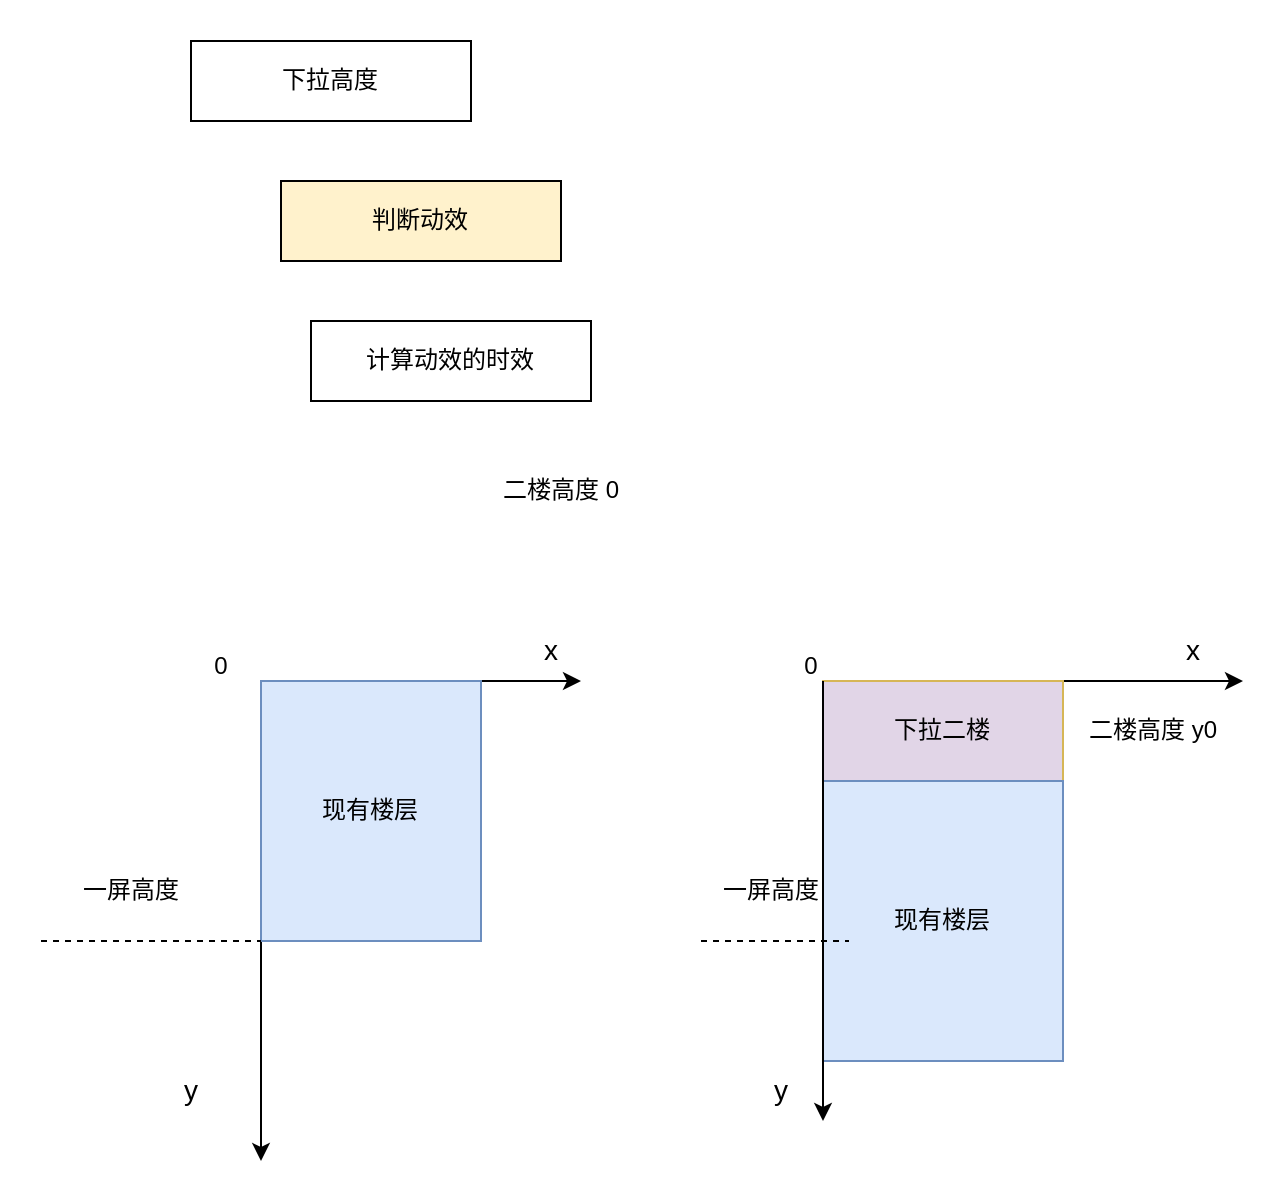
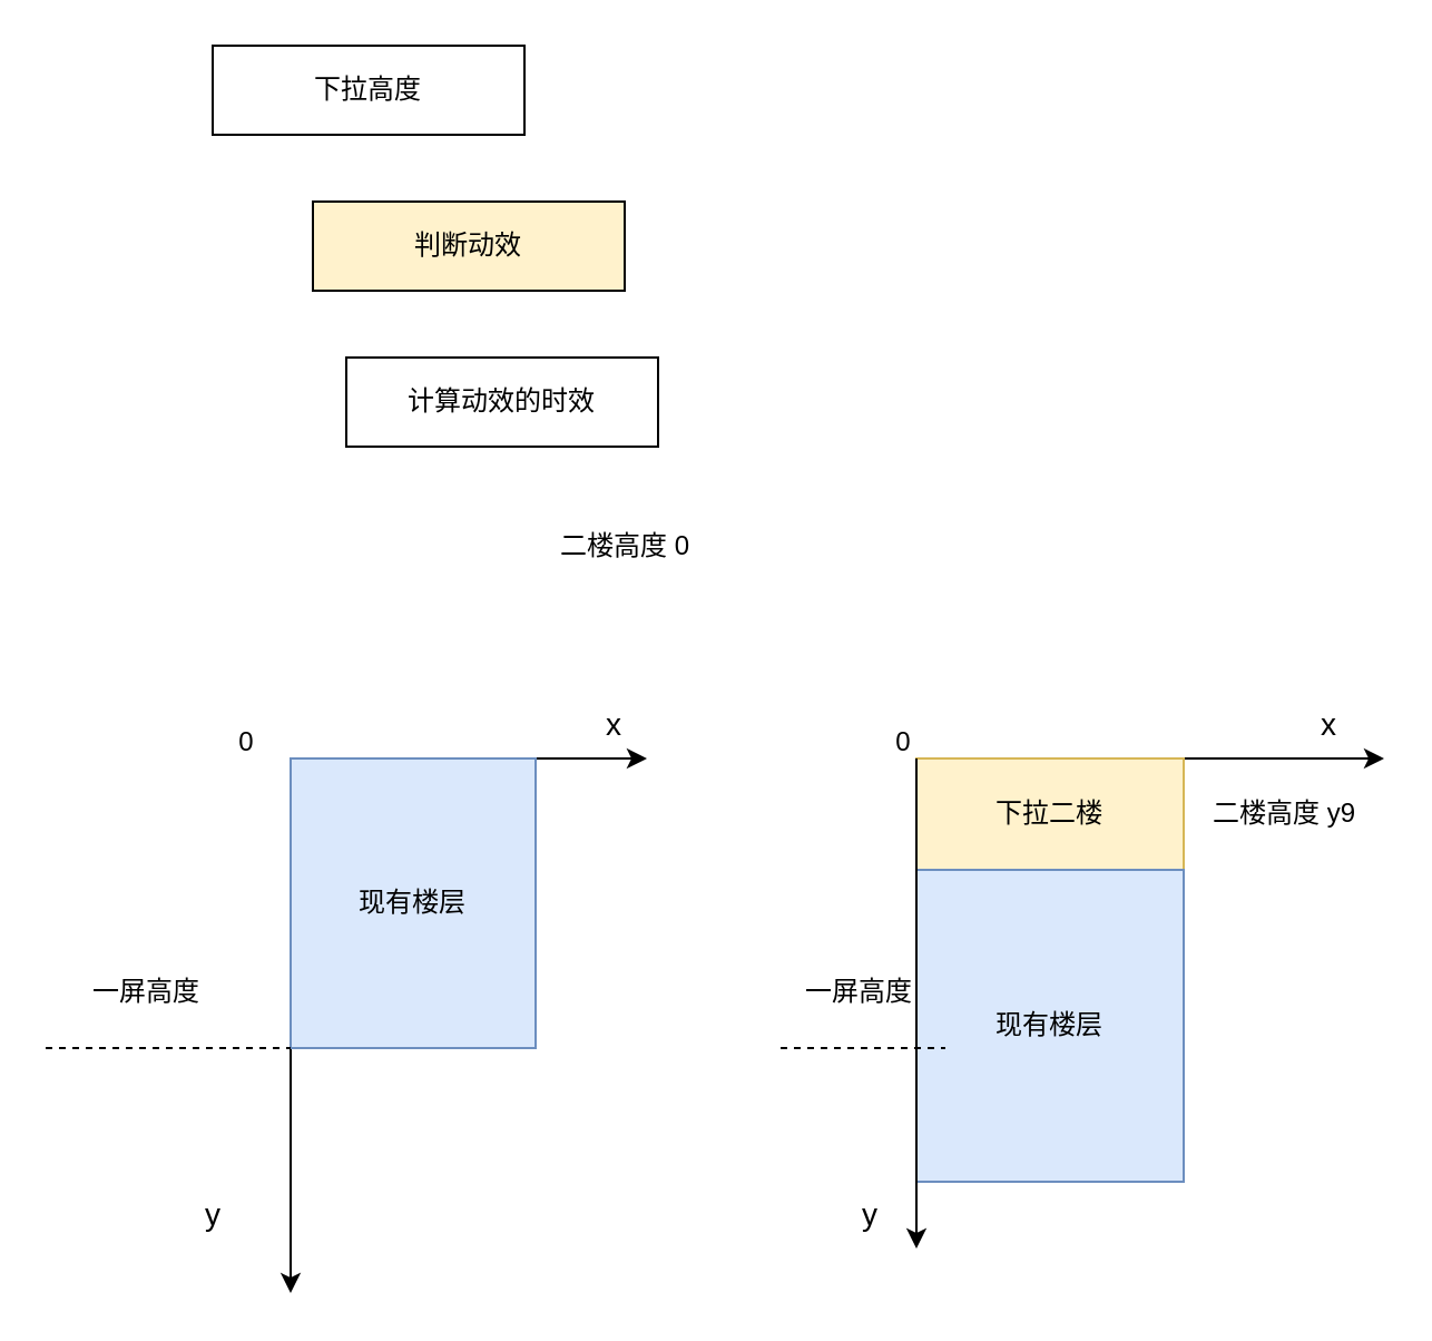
  <mxCell id="0" />
  <mxCell id="1" parent="0" />
  <mxCell id="2" value="下拉高度" style="rounded=0;whiteSpace=wrap;html=1;" vertex="1" parent="1"><mxGeometry x="95" y="20" width="140" height="40" as="geometry" /></mxCell>
  <mxCell id="3" value="判断动效" style="rounded=0;whiteSpace=wrap;html=1;fillColor=#fff2cc;" vertex="1" parent="1"><mxGeometry x="140" y="90" width="140" height="40" as="geometry" /></mxCell>
  <mxCell id="4" value="计算动效的时效" style="rounded=0;whiteSpace=wrap;html=1;" vertex="1" parent="1"><mxGeometry x="155" y="160" width="140" height="40" as="geometry" /></mxCell>
  <mxCell id="5" value="" style="endArrow=classic;html=1;rounded=0;" edge="1" parent="1"><mxGeometry width="50" height="50" relative="1" as="geometry"><mxPoint x="130" y="340" as="sourcePoint" /><mxPoint x="290" y="340" as="targetPoint" /></mxGeometry></mxCell>
  <mxCell id="6" value="" style="endArrow=classic;html=1;rounded=0;" edge="1" parent="1"><mxGeometry width="50" height="50" relative="1" as="geometry"><mxPoint x="130" y="340" as="sourcePoint" /><mxPoint x="130" y="580" as="targetPoint" /></mxGeometry></mxCell>
  <mxCell id="7" value="&lt;font style=&quot;font-size: 14px;&quot;&gt;x&lt;/font&gt;" style="text;html=1;align=center;verticalAlign=middle;resizable=0;points=[];autosize=1;strokeColor=none;fillColor=none;" vertex="1" parent="1"><mxGeometry x="260" y="310" width="30" height="30" as="geometry" /></mxCell>
  <mxCell id="8" value="&lt;font style=&quot;font-size: 14px;&quot;&gt;y&lt;/font&gt;" style="text;html=1;align=center;verticalAlign=middle;resizable=0;points=[];autosize=1;strokeColor=none;fillColor=none;" vertex="1" parent="1"><mxGeometry x="80" y="530" width="30" height="30" as="geometry" /></mxCell>
  <mxCell id="9" value="二楼高度 0" style="text;html=1;align=center;verticalAlign=middle;resizable=0;points=[];autosize=1;strokeColor=none;fillColor=none;" vertex="1" parent="1"><mxGeometry x="240" y="230" width="80" height="30" as="geometry" /></mxCell>
  <mxCell id="10" value="" style="endArrow=classic;html=1;rounded=0;" edge="1" parent="1"><mxGeometry width="50" height="50" relative="1" as="geometry"><mxPoint x="411" y="340" as="sourcePoint" /><mxPoint x="621" y="340" as="targetPoint" /></mxGeometry></mxCell>
  <mxCell id="11" value="现有楼层" style="rounded=0;whiteSpace=wrap;html=1;fillColor=#dae8fc;strokeColor=#6c8ebf;" vertex="1" parent="1"><mxGeometry x="130" y="340" width="110" height="130" as="geometry" /></mxCell>
  <mxCell id="12" value="&lt;font style=&quot;font-size: 14px;&quot;&gt;x&lt;/font&gt;" style="text;html=1;align=center;verticalAlign=middle;resizable=0;points=[];autosize=1;strokeColor=none;fillColor=none;" vertex="1" parent="1"><mxGeometry x="581" y="310" width="30" height="30" as="geometry" /></mxCell>
  <mxCell id="13" value="&lt;font style=&quot;font-size: 14px;&quot;&gt;y&lt;/font&gt;" style="text;html=1;align=center;verticalAlign=middle;resizable=0;points=[];autosize=1;strokeColor=none;fillColor=none;" vertex="1" parent="1"><mxGeometry x="375" y="530" width="30" height="30" as="geometry" /></mxCell>
- <mxCell id="14" value="二楼高度 y0" style="text;html=1;align=center;verticalAlign=middle;resizable=0;points=[];autosize=1;strokeColor=none;fillColor=none;" vertex="1" parent="1"><mxGeometry x="531" y="350" width="90" height="30" as="geometry" /></mxCell>
- <mxCell id="15" value="下拉二楼" style="rounded=0;whiteSpace=wrap;html=1;fillColor=#e1d5e7;strokeColor=#d6b656;" vertex="1" parent="1"><mxGeometry x="411" y="340" width="120" height="50" as="geometry" /></mxCell>
+ <mxCell id="14" value="二楼高度 y9" style="text;html=1;align=center;verticalAlign=middle;resizable=0;points=[];autosize=1;strokeColor=none;fillColor=none;" vertex="1" parent="1"><mxGeometry x="531" y="350" width="90" height="30" as="geometry" /></mxCell>
+ <mxCell id="15" value="下拉二楼" style="rounded=0;whiteSpace=wrap;html=1;fillColor=#fff2cc;strokeColor=#d6b656;" vertex="1" parent="1"><mxGeometry x="411" y="340" width="120" height="50" as="geometry" /></mxCell>
  <mxCell id="16" value="现有楼层" style="rounded=0;whiteSpace=wrap;html=1;fillColor=#dae8fc;strokeColor=#6c8ebf;" vertex="1" parent="1"><mxGeometry x="411" y="390" width="120" height="140" as="geometry" /></mxCell>
  <mxCell id="17" value="" style="endArrow=none;dashed=1;html=1;rounded=0;" edge="1" parent="1"><mxGeometry width="50" height="50" relative="1" as="geometry"><mxPoint x="20" y="470" as="sourcePoint" /><mxPoint x="130" y="470" as="targetPoint" /></mxGeometry></mxCell>
  <mxCell id="18" value="一屏高度" style="text;html=1;align=center;verticalAlign=middle;resizable=0;points=[];autosize=1;strokeColor=none;fillColor=none;" vertex="1" parent="1"><mxGeometry x="30" y="430" width="70" height="30" as="geometry" /></mxCell>
  <mxCell id="19" value="" style="endArrow=classic;html=1;rounded=0;" edge="1" parent="1"><mxGeometry width="50" height="50" relative="1" as="geometry"><mxPoint x="411" y="340" as="sourcePoint" /><mxPoint x="411" y="560" as="targetPoint" /></mxGeometry></mxCell>
  <mxCell id="20" value="一屏高度" style="text;html=1;align=center;verticalAlign=middle;resizable=0;points=[];autosize=1;strokeColor=none;fillColor=none;" vertex="1" parent="1"><mxGeometry x="350" y="430" width="70" height="30" as="geometry" /></mxCell>
  <mxCell id="21" value="" style="endArrow=none;dashed=1;html=1;rounded=0;" edge="1" parent="1"><mxGeometry width="50" height="50" relative="1" as="geometry"><mxPoint x="350" y="470" as="sourcePoint" /><mxPoint x="424" y="470" as="targetPoint" /></mxGeometry></mxCell>
  <mxCell id="22" value="0" style="text;html=1;align=center;verticalAlign=middle;resizable=0;points=[];autosize=1;strokeColor=none;fillColor=none;" vertex="1" parent="1"><mxGeometry x="95" y="318" width="30" height="30" as="geometry" /></mxCell>
  <mxCell id="23" value="0" style="text;html=1;align=center;verticalAlign=middle;resizable=0;points=[];autosize=1;strokeColor=none;fillColor=none;" vertex="1" parent="1"><mxGeometry x="390" y="318" width="30" height="30" as="geometry" /></mxCell>
